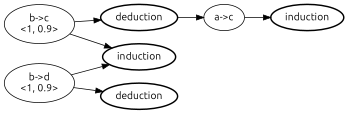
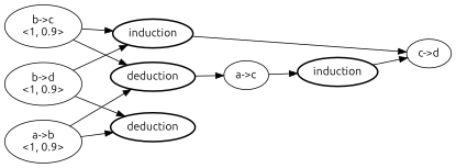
  digraph {
    fontname=Ubuntu
    rankdir=LR
    node [fontname=Ubuntu]
    edge [fontname=Ubuntu]
+   n1 [label="a->b\n<1, 0.9>"]
    n2 [label=deduction penwidth=2]
    n3 [label=deduction penwidth=2]
    n4 [label="a->c"]
    n5 [label="b->c\n<1, 0.9>"]
    n6 [label=induction penwidth=2]
+   n7 [label="c->d"]
    n8 [label="b->d\n<1, 0.9>"]
    n9 [label=induction penwidth=2]
+   n1 -> n2
+   n1 -> n3
    n2 -> n4
    n4 -> n9
    n5 -> n2
    n5 -> n6
+   n6 -> n7
    n8 -> n3
    n8 -> n6
+   n9 -> n7
  }
